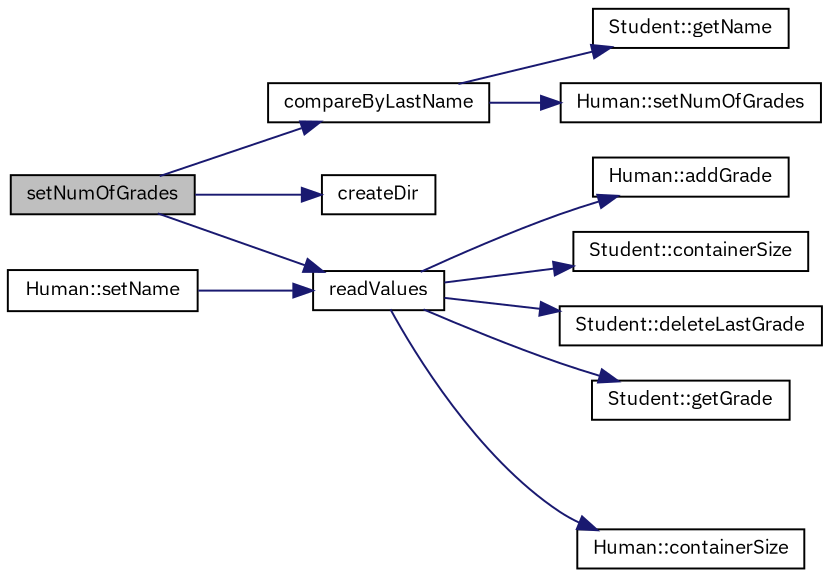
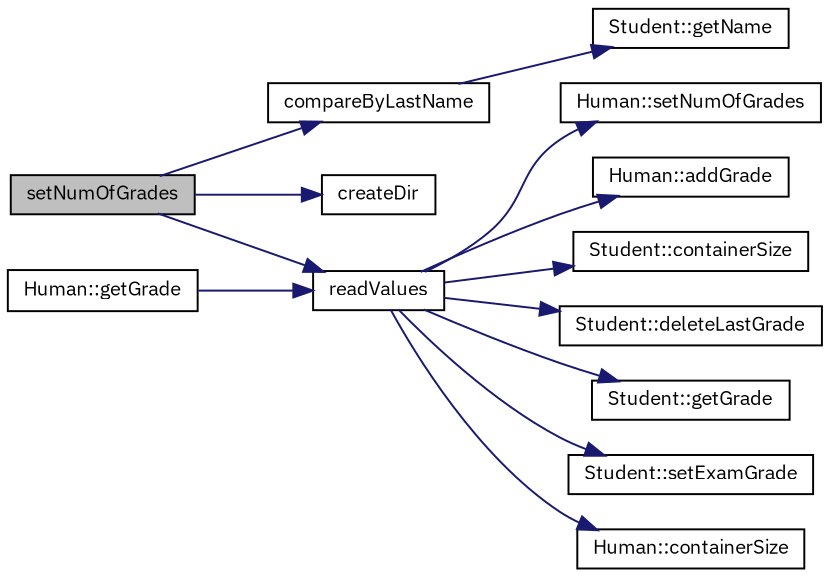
  digraph {
    fontname="IBM Plex Sans"
    rankdir=LR
    node [color=black fillcolor=white fontname="IBM Plex Sans" fontsize=10 shape=record style=filled]
    edge [color=midnightblue fontname="IBM Plex Sans" fontsize=10 labelfontname=Helvetica labelfontsize=10 style=solid]
    n1 [fillcolor=grey75 fontcolor=black height=0.2 label=setNumOfGrades width=0.4]
    n2 [height=0.2 label=compareByLastName width=0.4]
    n3 [height=0.2 label=createDir width=0.4]
    n4 [height=0.2 label=readValues width=0.4]
    n5 [height=0.2 label="Student::getName" width=0.4]
    n6 [height=0.2 label="Human::addGrade" width=0.4]
    n7 [height=0.2 label="Student::containerSize" width=0.4]
    n8 [height=0.2 label="Student::deleteLastGrade" width=0.4]
    n9 [height=0.2 label="Student::getGrade" width=0.4]
+   n10 [height=0.2 label="Student::setExamGrade" width=0.4]
    n11 [height=0.2 label="Human::setNumOfGrades" width=0.4]
    n12 [height=0.2 label="Human::containerSize" width=0.4]
-   n13 [height=0.2 label="Human::setName" width=0.4]
+   n13 [height=0.2 label="Human::getGrade" width=0.4]
    n1 -> n2
    n1 -> n3
    n1 -> n4
    n2 -> n5
    n4 -> n6
    n4 -> n7
    n4 -> n8
    n4 -> n9
-   n2 -> n11
+   n4 -> n10
+   n4 -> n11
    n4 -> n12
    n13 -> n4
  }
